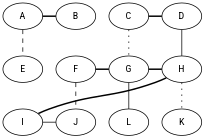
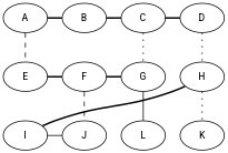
  digraph {
    fontname="Roboto Condensed"
    node [fontname="Roboto Condensed" shape=ellipse]
    edge [dir=none fontname="Roboto Condensed" style=bold weight=2.5]
    A
    B
    C
    D
    E
    F
    G
    H
    I
    J
    K
    L
    subgraph sub_1 {
      rank=same
      A
      B
      C
      D
    }
    subgraph sub_2 {
      rank=same
      E
      F
      G
      H
    }
    subgraph sub_3 {
      rank=same
      I
      J
      K
      L
    }
    A -> B [weight=2]
    A -> E [style=dashed weight=1.5]
+   B -> C [weight=2]
    C -> D [weight=2]
    C -> G [style=dotted weight=3]
-   D -> H [style=solid weight=4.5]
+   D -> H [style=dotted weight=4.5]
+   E -> F
    F -> G
    F -> J [style=dashed weight=1]
-   G -> H
    G -> L [style=solid weight=4]
    H -> I
    H -> K [style=dotted weight=3.5]
    I -> J [style=solid weight=4]
  }
